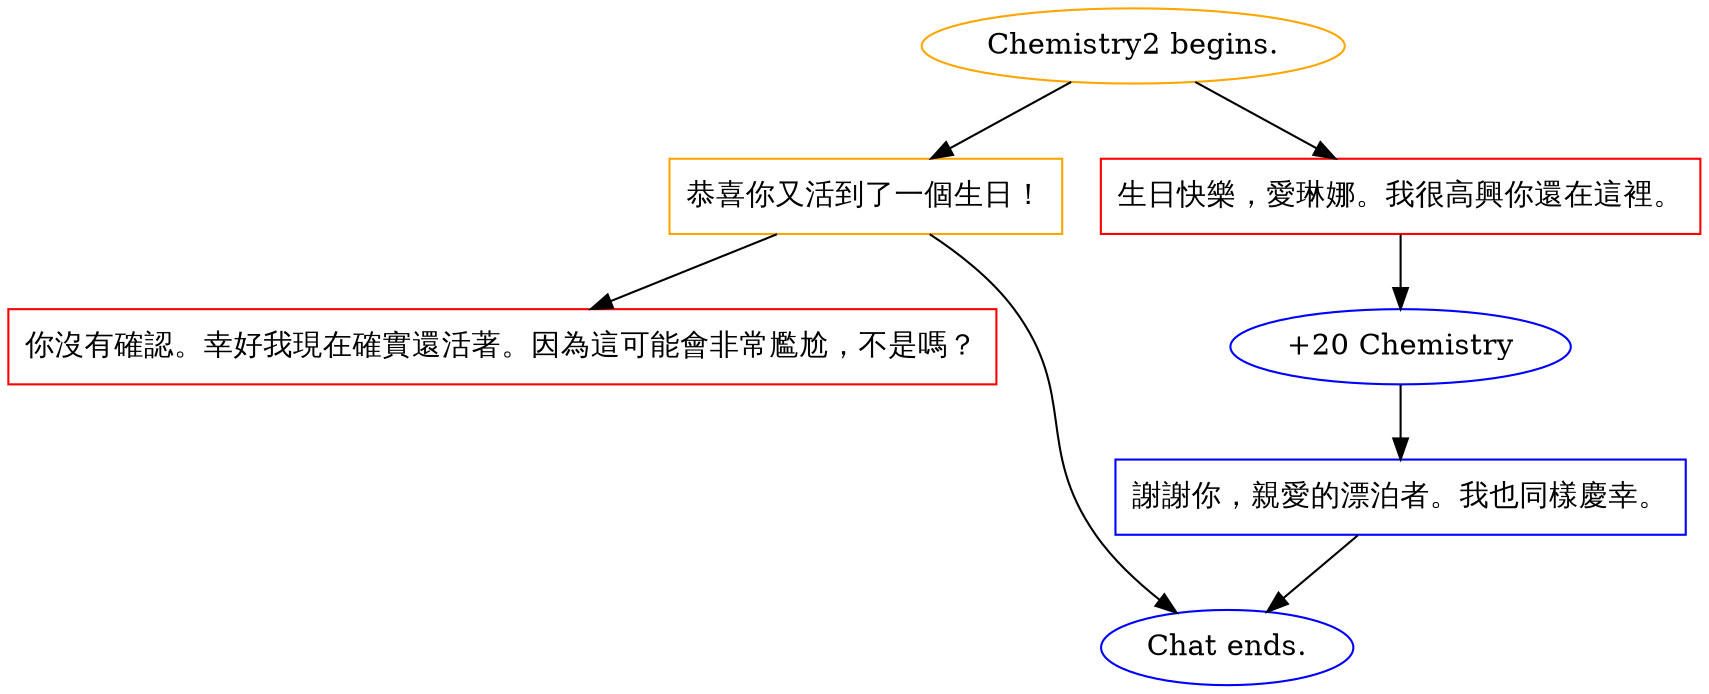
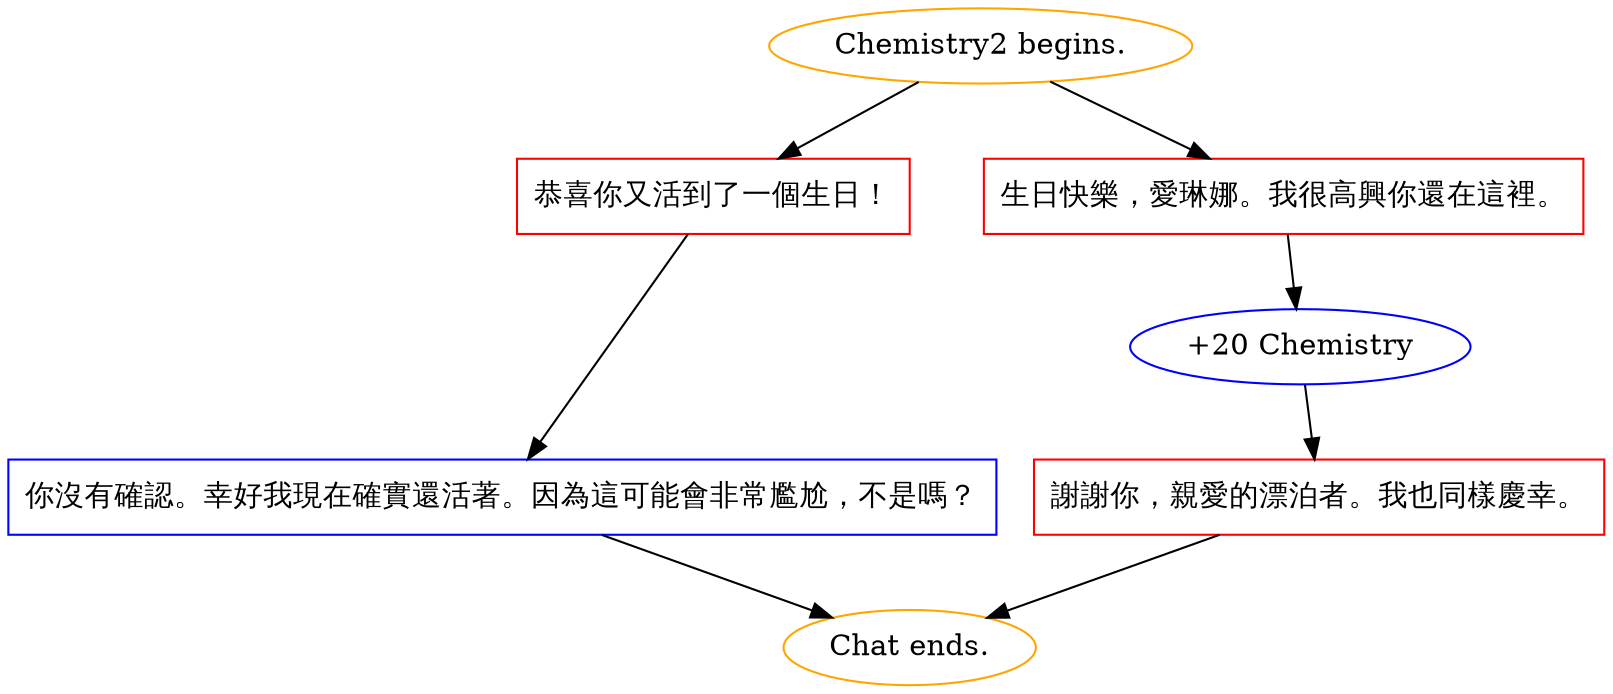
  digraph {
    node [color=blue shape=box]
    n1 [color=orange label="Chemistry2 begins." shape=""]
-   n2 [color=orange label="恭喜你又活到了一個生日！"]
+   n2 [color=red label="恭喜你又活到了一個生日！"]
    n3 [color=red label="生日快樂，愛琳娜。我很高興你還在這裡。"]
-   n4 [color=red label="你沒有確認。幸好我現在確實還活著。因為這可能會非常尷尬，不是嗎？"]
+   n4 [label="你沒有確認。幸好我現在確實還活著。因為這可能會非常尷尬，不是嗎？"]
    n5 [label="+20 Chemistry" shape=""]
-   "Chat ends." [shape=""]
-   n7 [label="謝謝你，親愛的漂泊者。我也同樣慶幸。"]
+   "Chat ends." [color=orange shape=""]
+   n7 [color=red label="謝謝你，親愛的漂泊者。我也同樣慶幸。"]
    n1 -> n2
    n1 -> n3
    n2 -> n4
    n3 -> n5
-   n2 -> "Chat ends."
+   n4 -> "Chat ends."
    n5 -> n7
    n7 -> "Chat ends."
  }
